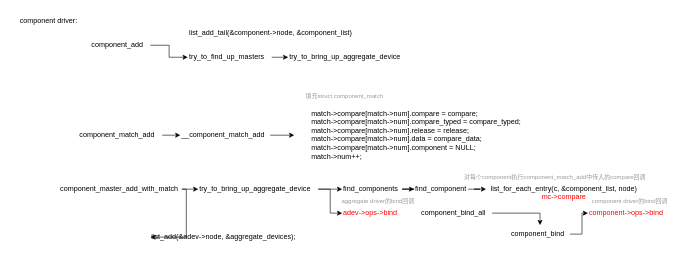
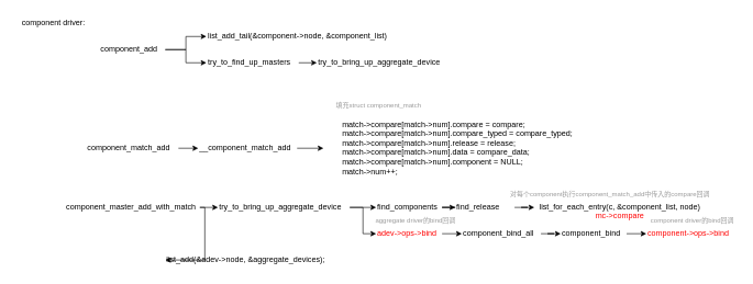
  <mxCell id="0" />
  <mxCell id="1" parent="0" />
  <mxCell id="2" style="edgeStyle=orthogonalEdgeStyle;rounded=0;orthogonalLoop=1;jettySize=auto;html=1;exitX=1;exitY=0.5;exitDx=0;exitDy=0;entryX=0;entryY=0.5;entryDx=0;entryDy=0;" edge="1" parent="1" source="3" target="5"><mxGeometry relative="1" as="geometry" /></mxCell>
  <mxCell id="3" value="component_match_add" style="text;whiteSpace=wrap;html=1;" vertex="1" parent="1"><mxGeometry x="130" y="210" width="140" height="30" as="geometry" /></mxCell>
  <mxCell id="4" style="edgeStyle=orthogonalEdgeStyle;rounded=0;orthogonalLoop=1;jettySize=auto;html=1;exitX=1;exitY=0.5;exitDx=0;exitDy=0;entryX=0;entryY=0.5;entryDx=0;entryDy=0;" edge="1" parent="1" source="5" target="6"><mxGeometry relative="1" as="geometry" /></mxCell>
  <mxCell id="5" value="__component_match_add" style="text;whiteSpace=wrap;html=1;" vertex="1" parent="1"><mxGeometry x="300" y="210" width="150" height="30" as="geometry" /></mxCell>
  <mxCell id="6" value="        match-&gt;compare[match-&gt;num].compare = compare;&#10;        match-&gt;compare[match-&gt;num].compare_typed = compare_typed;&#10;        match-&gt;compare[match-&gt;num].release = release;&#10;        match-&gt;compare[match-&gt;num].data = compare_data;&#10;        match-&gt;compare[match-&gt;num].component = NULL;&#10;        match-&gt;num++;" style="text;whiteSpace=wrap;html=1;" vertex="1" parent="1"><mxGeometry x="490" y="175" width="390" height="100" as="geometry" /></mxCell>
  <mxCell id="7" style="edgeStyle=orthogonalEdgeStyle;rounded=0;orthogonalLoop=1;jettySize=auto;html=1;exitX=1;exitY=0.5;exitDx=0;exitDy=0;entryX=0;entryY=0.5;entryDx=0;entryDy=0;" edge="1" parent="1" source="9" target="13"><mxGeometry relative="1" as="geometry" /></mxCell>
  <mxCell id="8" style="edgeStyle=orthogonalEdgeStyle;rounded=0;orthogonalLoop=1;jettySize=auto;html=1;exitX=1;exitY=0.5;exitDx=0;exitDy=0;entryX=0;entryY=0.5;entryDx=0;entryDy=0;" edge="1" parent="1" source="9" target="28"><mxGeometry relative="1" as="geometry"><Array as="points"><mxPoint x="310" y="315" /><mxPoint x="310" y="395" /></Array></mxGeometry></mxCell>
  <mxCell id="9" value="component_master_add_with_match" style="text;whiteSpace=wrap;html=1;" vertex="1" parent="1"><mxGeometry x="97.5" y="300" width="205" height="30" as="geometry" /></mxCell>
  <mxCell id="10" value="component driver:" style="text;html=1;align=center;verticalAlign=middle;resizable=0;points=[];autosize=1;strokeColor=none;fillColor=none;" vertex="1" parent="1"><mxGeometry x="20" y="20" width="120" height="30" as="geometry" /></mxCell>
  <mxCell id="11" style="edgeStyle=orthogonalEdgeStyle;rounded=0;orthogonalLoop=1;jettySize=auto;html=1;exitX=1;exitY=0.5;exitDx=0;exitDy=0;entryX=0;entryY=0.5;entryDx=0;entryDy=0;" edge="1" parent="1" source="13" target="20"><mxGeometry relative="1" as="geometry" /></mxCell>
  <mxCell id="12" style="edgeStyle=orthogonalEdgeStyle;rounded=0;orthogonalLoop=1;jettySize=auto;html=1;exitX=1;exitY=0.5;exitDx=0;exitDy=0;entryX=0;entryY=0.5;entryDx=0;entryDy=0;" edge="1" parent="1" source="13" target="23"><mxGeometry relative="1" as="geometry" /></mxCell>
  <mxCell id="13" value="try_to_bring_up_aggregate_device" style="text;whiteSpace=wrap;html=1;" vertex="1" parent="1"><mxGeometry x="330" y="300" width="200" height="30" as="geometry" /></mxCell>
  <mxCell id="14" style="edgeStyle=orthogonalEdgeStyle;rounded=0;orthogonalLoop=1;jettySize=auto;html=1;exitX=1;exitY=0.5;exitDx=0;exitDy=0;entryX=0;entryY=0.5;entryDx=0;entryDy=0;" edge="1" parent="1" source="16" target="18"><mxGeometry relative="1" as="geometry" /></mxCell>
+ <mxCell id="15" style="edgeStyle=orthogonalEdgeStyle;rounded=0;orthogonalLoop=1;jettySize=auto;html=1;exitX=1;exitY=0.5;exitDx=0;exitDy=0;entryX=0;entryY=0.5;entryDx=0;entryDy=0;" edge="1" parent="1" source="16" target="27"><mxGeometry relative="1" as="geometry" /></mxCell>
  <mxCell id="16" value="component_add" style="text;whiteSpace=wrap;html=1;" vertex="1" parent="1"><mxGeometry x="150" y="60" width="100" height="30" as="geometry" /></mxCell>
  <mxCell id="17" style="edgeStyle=orthogonalEdgeStyle;rounded=0;orthogonalLoop=1;jettySize=auto;html=1;exitX=1;exitY=0.5;exitDx=0;exitDy=0;entryX=0;entryY=0.5;entryDx=0;entryDy=0;" edge="1" parent="1" source="18" target="29"><mxGeometry relative="1" as="geometry" /></mxCell>
  <mxCell id="18" value="try_to_find_up_masters" style="text;whiteSpace=wrap;html=1;" vertex="1" parent="1"><mxGeometry x="312.5" y="80" width="140" height="30" as="geometry" /></mxCell>
  <mxCell id="19" value="" style="edgeStyle=orthogonalEdgeStyle;rounded=0;orthogonalLoop=1;jettySize=auto;html=1;" edge="1" parent="1" source="20" target="31"><mxGeometry relative="1" as="geometry" /></mxCell>
  <mxCell id="20" value="find_components" style="text;whiteSpace=wrap;html=1;" vertex="1" parent="1"><mxGeometry x="570" y="300" width="100" height="30" as="geometry" /></mxCell>
  <mxCell id="21" value="&lt;font style=&quot;font-size: 10px;&quot; color=&quot;#999999&quot;&gt;填充struct component_match&lt;/font&gt;" style="text;html=1;align=center;verticalAlign=middle;whiteSpace=wrap;rounded=0;" vertex="1" parent="1"><mxGeometry x="494" y="145" width="160" height="30" as="geometry" /></mxCell>
+ <mxCell id="22" style="edgeStyle=orthogonalEdgeStyle;rounded=0;orthogonalLoop=1;jettySize=auto;html=1;exitX=1;exitY=0.5;exitDx=0;exitDy=0;entryX=0;entryY=0.5;entryDx=0;entryDy=0;" edge="1" parent="1" source="23" target="33"><mxGeometry relative="1" as="geometry" /></mxCell>
  <mxCell id="23" value="&lt;font color=&quot;#ff0000&quot;&gt;adev-&amp;gt;ops-&amp;gt;bind&lt;/font&gt;" style="text;whiteSpace=wrap;html=1;" vertex="1" parent="1"><mxGeometry x="570" y="340" width="100" height="30" as="geometry" /></mxCell>
  <mxCell id="24" value="&lt;font style=&quot;font-size: 10px;&quot; color=&quot;#999999&quot;&gt;aggregate driver的bind回调&lt;/font&gt;" style="text;html=1;align=center;verticalAlign=middle;whiteSpace=wrap;rounded=0;" vertex="1" parent="1"><mxGeometry x="560" y="320" width="140" height="30" as="geometry" /></mxCell>
  <mxCell id="25" value="list_for_each_entry(c, &amp;amp;component_list, node)&lt;div&gt;&lt;font color=&quot;#ff0000&quot;&gt;mc-&amp;gt;compare&lt;/font&gt;&lt;/div&gt;" style="text;whiteSpace=wrap;html=1;align=center;" vertex="1" parent="1"><mxGeometry x="810" y="300" width="260" height="30" as="geometry" /></mxCell>
  <mxCell id="26" value="&lt;font style=&quot;font-size: 10px;&quot; color=&quot;#999999&quot;&gt;对每个component执行component_match_add中传入的compare回调&lt;/font&gt;" style="text;html=1;align=center;verticalAlign=middle;whiteSpace=wrap;rounded=0;" vertex="1" parent="1"><mxGeometry x="770" y="280" width="310" height="30" as="geometry" /></mxCell>
  <mxCell id="27" value="list_add_tail(&amp;component-&gt;node, &amp;component_list)" style="text;whiteSpace=wrap;html=1;" vertex="1" parent="1"><mxGeometry x="312.5" y="40" width="280" height="30" as="geometry" /></mxCell>
  <mxCell id="28" value="list_add(&amp;adev-&gt;node, &amp;aggregate_devices);" style="text;whiteSpace=wrap;html=1;" vertex="1" parent="1"><mxGeometry x="250" y="380" width="247.5" height="30" as="geometry" /></mxCell>
  <mxCell id="29" value="try_to_bring_up_aggregate_device" style="text;whiteSpace=wrap;html=1;" vertex="1" parent="1"><mxGeometry x="480" y="80" width="190" height="30" as="geometry" /></mxCell>
  <mxCell id="30" value="" style="edgeStyle=orthogonalEdgeStyle;rounded=0;orthogonalLoop=1;jettySize=auto;html=1;" edge="1" parent="1" source="31" target="25"><mxGeometry relative="1" as="geometry" /></mxCell>
- <mxCell id="31" value="find_component" style="text;whiteSpace=wrap;html=1;" vertex="1" parent="1"><mxGeometry x="690" y="300" width="90" height="30" as="geometry" /></mxCell>
+ <mxCell id="31" value="find_release" style="text;whiteSpace=wrap;html=1;" vertex="1" parent="1"><mxGeometry x="690" y="300" width="90" height="30" as="geometry" /></mxCell>
  <mxCell id="32" value="" style="edgeStyle=orthogonalEdgeStyle;rounded=0;orthogonalLoop=1;jettySize=auto;html=1;" edge="1" parent="1" source="33" target="35"><mxGeometry relative="1" as="geometry" /></mxCell>
  <mxCell id="33" value="component_bind_all" style="text;whiteSpace=wrap;html=1;" vertex="1" parent="1"><mxGeometry x="700" y="340" width="120" height="30" as="geometry" /></mxCell>
  <mxCell id="34" style="edgeStyle=orthogonalEdgeStyle;rounded=0;orthogonalLoop=1;jettySize=auto;html=1;exitX=1;exitY=0.5;exitDx=0;exitDy=0;entryX=0;entryY=0.5;entryDx=0;entryDy=0;" edge="1" parent="1" source="35" target="36"><mxGeometry relative="1" as="geometry" /></mxCell>
- <mxCell id="35" value="component_bind" style="text;whiteSpace=wrap;html=1;" vertex="1" parent="1"><mxGeometry x="850" y="375" width="100" height="30" as="geometry" /></mxCell>
+ <mxCell id="35" value="component_bind" style="text;whiteSpace=wrap;html=1;" vertex="1" parent="1"><mxGeometry x="850" y="340" width="100" height="30" as="geometry" /></mxCell>
  <mxCell id="36" value="&lt;font color=&quot;#ff0000&quot;&gt;component-&amp;gt;ops-&amp;gt;bind&lt;/font&gt;" style="text;whiteSpace=wrap;html=1;" vertex="1" parent="1"><mxGeometry x="980" y="340" width="130" height="30" as="geometry" /></mxCell>
  <mxCell id="37" value="&lt;font style=&quot;font-size: 10px;&quot; color=&quot;#999999&quot;&gt;component driver的bind回调&lt;/font&gt;" style="text;html=1;align=center;verticalAlign=middle;whiteSpace=wrap;rounded=0;" vertex="1" parent="1"><mxGeometry x="980" y="320" width="140" height="30" as="geometry" /></mxCell>
